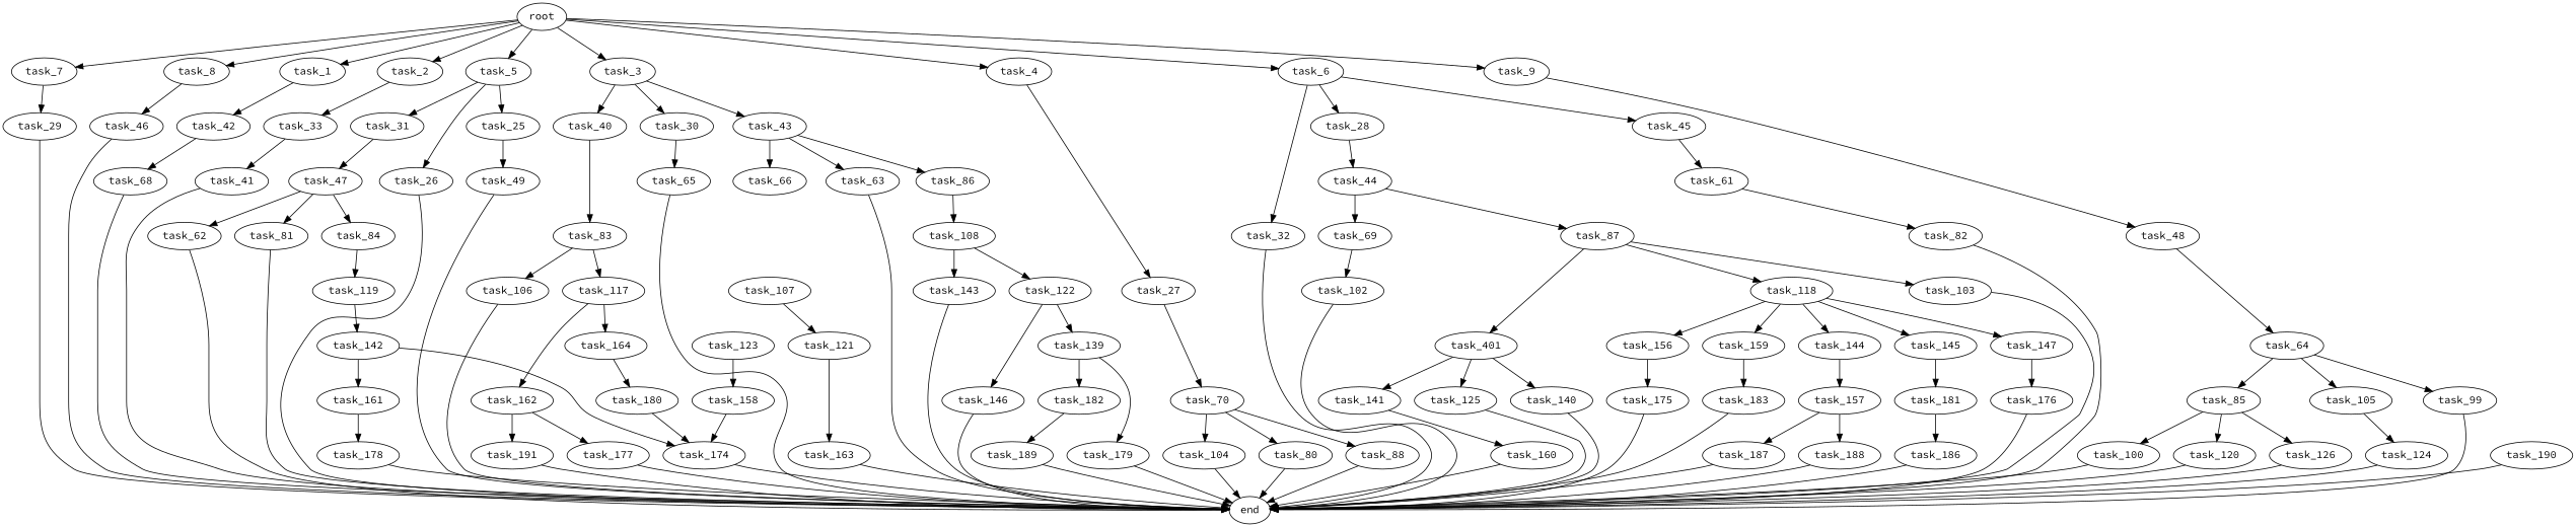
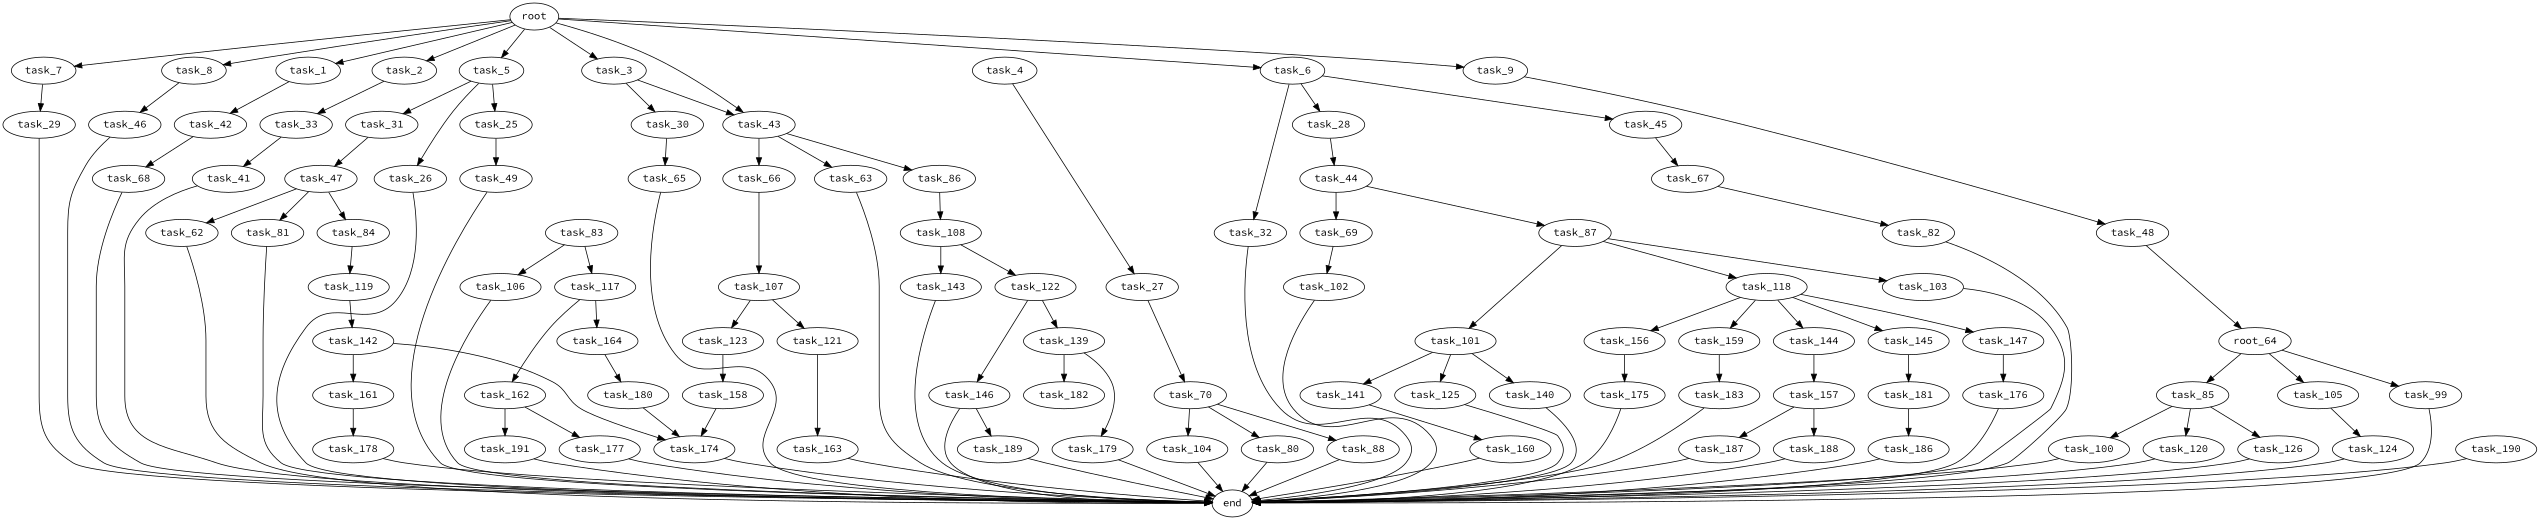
  digraph {
    fontname="Source Code Pro"
    node [fontname="Source Code Pro"]
    edge [fontname="Source Code Pro"]
    root
    task_1
    task_2
    task_3
    task_4
    task_5
    task_6
    task_7
    task_8
    task_9
    task_42
    task_33
    task_30
-   task_40
    task_43
    task_27
    task_25
    task_26
    task_31
    task_28
    task_32
    task_45
    task_29
    task_46
    task_48
    task_68
    task_41
    task_65
    task_83
    task_63
    task_66
    task_86
    task_70
    task_49
    end
    task_47
    task_44
-   task_67 [label=task_61]
-   task_64
+   task_67
+   task_64 [label=root_64]
    task_80
    task_88
    task_104
    task_69
    task_87
    task_62
    task_81
    task_84
    task_106
    task_117
    task_107
    task_108
    task_102
-   task_101 [label=task_401]
+   task_101
    task_103
    task_118
    task_82
    task_119
    task_85
    task_99
    task_105
    task_100
    task_120
    task_126
    task_124
    task_121
    task_123
    task_162
    task_164
    task_142
    task_122
    task_143
    task_125
    task_140
    task_141
    task_144
    task_145
    task_147
    task_156
    task_159
    task_160
    task_163
    task_158
    task_139
    task_146
    task_177
    task_191
    task_180
    task_157
    task_181
    task_176
    task_175
    task_183
    task_161
    task_174
    task_179
    task_182
    task_189
    task_178
    task_187
    task_188
    task_186
    task_190
    root -> task_1
    root -> task_2
    root -> task_3
-   root -> task_4
+   root -> task_43
    root -> task_5
    root -> task_6
    root -> task_7
    root -> task_8
    root -> task_9
    task_1 -> task_42
    task_2 -> task_33
    task_3 -> task_30
-   task_3 -> task_40
    task_3 -> task_43
    task_4 -> task_27
    task_5 -> task_25
    task_5 -> task_26
    task_5 -> task_31
    task_6 -> task_28
    task_6 -> task_32
    task_6 -> task_45
    task_7 -> task_29
    task_8 -> task_46
    task_9 -> task_48
    task_42 -> task_68
    task_33 -> task_41
    task_30 -> task_65
-   task_40 -> task_83
    task_43 -> task_63
    task_43 -> task_66
    task_43 -> task_86
    task_27 -> task_70
    task_25 -> task_49
    task_26 -> end
    task_31 -> task_47
    task_28 -> task_44
    task_32 -> end
    task_45 -> task_67
    task_29 -> end
    task_46 -> end
    task_48 -> task_64
    task_68 -> end
    task_41 -> end
    task_65 -> end
    task_83 -> task_106
    task_83 -> task_117
    task_63 -> end
+   task_66 -> task_107
    task_86 -> task_108
    task_70 -> task_80
    task_70 -> task_88
    task_70 -> task_104
    task_49 -> end
    task_47 -> task_62
    task_47 -> task_81
    task_47 -> task_84
    task_44 -> task_69
    task_44 -> task_87
    task_67 -> task_82
    task_64 -> task_85
    task_64 -> task_99
    task_64 -> task_105
    task_80 -> end
    task_88 -> end
    task_104 -> end
    task_69 -> task_102
    task_87 -> task_101
    task_87 -> task_103
    task_87 -> task_118
    task_62 -> end
    task_81 -> end
    task_84 -> task_119
    task_106 -> end
    task_117 -> task_162
    task_117 -> task_164
    task_107 -> task_121
+   task_107 -> task_123
    task_108 -> task_122
    task_108 -> task_143
    task_102 -> end
    task_101 -> task_125
    task_101 -> task_140
    task_101 -> task_141
    task_103 -> end
    task_118 -> task_144
    task_118 -> task_145
    task_118 -> task_147
    task_118 -> task_156
    task_118 -> task_159
    task_82 -> end
    task_119 -> task_142
    task_85 -> task_100
    task_85 -> task_120
    task_85 -> task_126
    task_99 -> end
    task_105 -> task_124
    task_100 -> end
    task_120 -> end
    task_126 -> end
    task_124 -> end
    task_121 -> task_163
    task_123 -> task_158
    task_162 -> task_177
    task_162 -> task_191
    task_164 -> task_180
    task_142 -> task_161
    task_142 -> task_174
    task_122 -> task_139
    task_122 -> task_146
    task_143 -> end
    task_125 -> end
    task_140 -> end
    task_141 -> task_160
    task_144 -> task_157
    task_145 -> task_181
    task_147 -> task_176
    task_156 -> task_175
    task_159 -> task_183
    task_160 -> end
    task_163 -> end
    task_158 -> task_174
    task_139 -> task_179
    task_139 -> task_182
    task_146 -> end
    task_177 -> end
    task_191 -> end
    task_180 -> task_174
    task_157 -> task_187
    task_157 -> task_188
    task_181 -> task_186
    task_176 -> end
    task_175 -> end
    task_183 -> end
    task_161 -> task_178
    task_174 -> end
    task_179 -> end
-   task_182 -> task_189
+   task_146 -> task_189
    task_189 -> end
    task_178 -> end
    task_187 -> end
    task_188 -> end
    task_186 -> end
    task_190 -> end
  }
